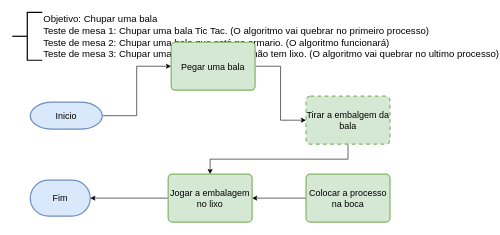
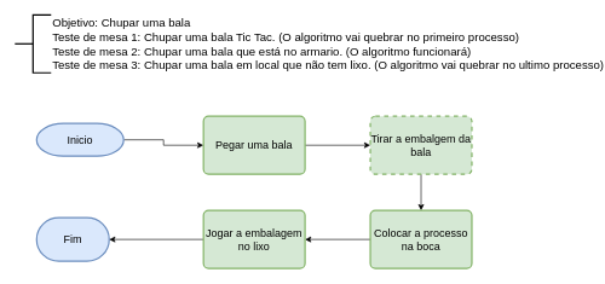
  <mxCell id="0" />
  <mxCell id="1" parent="0" />
  <mxCell id="2" value="&lt;font style=&quot;font-size: 16px&quot;&gt;Objetivo: Chupar uma bala&lt;br&gt;Teste de mesa 1: Chupar uma bala Tic Tac. (O algoritmo vai quebrar no primeiro processo)&lt;br&gt;Teste de mesa 2: Chupar uma bala que está no armario. (O algoritmo funcionará)&lt;br&gt;Teste de mesa 3: Chupar uma bala em local que não tem lixo. (O algoritmo vai quebrar no ultimo processo)&lt;br&gt;&lt;/font&gt;" style="strokeWidth=2;html=1;shape=mxgraph.flowchart.annotation_2;align=left;labelPosition=right;pointerEvents=1;" parent="1" vertex="1"><mxGeometry x="20" y="20" width="50" height="80" as="geometry" /></mxCell>
  <mxCell id="3" style="edgeStyle=orthogonalEdgeStyle;rounded=0;orthogonalLoop=1;jettySize=auto;html=1;exitX=1;exitY=0.5;exitDx=0;exitDy=0;exitPerimeter=0;entryX=0;entryY=0.5;entryDx=0;entryDy=0;" parent="1" source="4" target="7" edge="1"><mxGeometry relative="1" as="geometry" /></mxCell>
  <mxCell id="4" value="&lt;font style=&quot;font-size: 15px&quot;&gt;Inicio&lt;/font&gt;" style="strokeWidth=2;html=1;shape=mxgraph.flowchart.terminator;whiteSpace=wrap;fillColor=#dae8fc;strokeColor=#6c8ebf;" parent="1" vertex="1"><mxGeometry x="50" y="170" width="120" height="45" as="geometry" /></mxCell>
  <mxCell id="5" value="&lt;font style=&quot;font-size: 15px&quot;&gt;Fim&lt;/font&gt;" style="strokeWidth=2;html=1;shape=mxgraph.flowchart.terminator;whiteSpace=wrap;fillColor=#dae8fc;strokeColor=#6c8ebf;" parent="1" vertex="1"><mxGeometry x="50" y="300" width="100" height="60" as="geometry" /></mxCell>
  <mxCell id="6" style="edgeStyle=orthogonalEdgeStyle;rounded=0;orthogonalLoop=1;jettySize=auto;html=1;exitX=1;exitY=0.5;exitDx=0;exitDy=0;entryX=0;entryY=0.5;entryDx=0;entryDy=0;" parent="1" source="7" target="9" edge="1"><mxGeometry relative="1" as="geometry" /></mxCell>
- <mxCell id="7" value="&lt;font style=&quot;font-size: 15px&quot;&gt;Pegar uma bala&lt;/font&gt;" style="rounded=1;whiteSpace=wrap;html=1;absoluteArcSize=1;arcSize=14;strokeWidth=2;fillColor=#d5e8d4;strokeColor=#82b366;" parent="1" vertex="1"><mxGeometry x="285" y="70" width="140" height="80" as="geometry" /></mxCell>
- <mxCell id="8" style="edgeStyle=orthogonalEdgeStyle;rounded=0;orthogonalLoop=1;jettySize=auto;html=1;exitX=0.5;exitY=1;exitDx=0;exitDy=0;" parent="1" source="9" target="13" edge="1"><mxGeometry relative="1" as="geometry" /></mxCell>
+ <mxCell id="7" value="&lt;font style=&quot;font-size: 15px&quot;&gt;Pegar uma bala&lt;/font&gt;" style="rounded=1;whiteSpace=wrap;html=1;absoluteArcSize=1;arcSize=14;strokeWidth=2;fillColor=#d5e8d4;strokeColor=#82b366;" parent="1" vertex="1"><mxGeometry x="280" y="160" width="140" height="80" as="geometry" /></mxCell>
+ <mxCell id="8" style="edgeStyle=orthogonalEdgeStyle;rounded=0;orthogonalLoop=1;jettySize=auto;html=1;exitX=0.5;exitY=1;exitDx=0;exitDy=0;entryX=0.5;entryY=0;entryDx=0;entryDy=0;" parent="1" source="9" target="11" edge="1"><mxGeometry relative="1" as="geometry" /></mxCell>
  <mxCell id="9" value="&lt;font style=&quot;font-size: 15px&quot;&gt;Tirar a embalgem da bala&lt;/font&gt;" style="rounded=1;whiteSpace=wrap;html=1;absoluteArcSize=1;arcSize=14;strokeWidth=2;fillColor=#d5e8d4;strokeColor=#82b366;dashed=1;" parent="1" vertex="1"><mxGeometry x="510" y="160" width="140" height="80" as="geometry" /></mxCell>
  <mxCell id="10" style="edgeStyle=orthogonalEdgeStyle;rounded=0;orthogonalLoop=1;jettySize=auto;html=1;exitX=0;exitY=0.5;exitDx=0;exitDy=0;entryX=1;entryY=0.5;entryDx=0;entryDy=0;" parent="1" source="11" target="13" edge="1"><mxGeometry relative="1" as="geometry" /></mxCell>
  <mxCell id="11" value="&lt;font style=&quot;font-size: 15px&quot;&gt;Colocar a processo na boca&lt;/font&gt;" style="rounded=1;whiteSpace=wrap;html=1;absoluteArcSize=1;arcSize=14;strokeWidth=2;fillColor=#d5e8d4;strokeColor=#82b366;" parent="1" vertex="1"><mxGeometry x="510" y="290" width="140" height="80" as="geometry" /></mxCell>
  <mxCell id="12" style="edgeStyle=orthogonalEdgeStyle;rounded=0;orthogonalLoop=1;jettySize=auto;html=1;exitX=0;exitY=0.5;exitDx=0;exitDy=0;" parent="1" source="13" target="5" edge="1"><mxGeometry relative="1" as="geometry" /></mxCell>
  <mxCell id="13" value="&lt;font style=&quot;font-size: 15px&quot;&gt;Jogar a embalagem no lixo&lt;/font&gt;" style="rounded=1;whiteSpace=wrap;html=1;absoluteArcSize=1;arcSize=14;strokeWidth=2;fillColor=#d5e8d4;strokeColor=#82b366;" parent="1" vertex="1"><mxGeometry x="280" y="290" width="140" height="80" as="geometry" /></mxCell>
